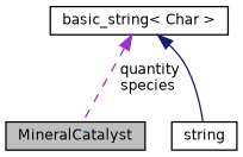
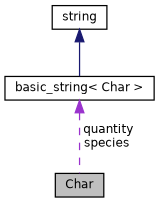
  digraph {
    node [color=black fillcolor=white fontname=Helvetica fontsize=10 shape=record style=filled]
    edge [dir=back fontname=Helvetica fontsize=10 labelfontname=Helvetica labelfontsize=10]
-   n1 [fillcolor=grey75 fontcolor=black height=0.2 label=MineralCatalyst width=0.4]
+   n1 [fillcolor=grey75 fontcolor=black height=0.2 label=Char width=0.4]
    n2 [height=0.2 label=string width=0.4]
    n3 [height=0.2 label="basic_string\< Char \>" width=0.4]
    n3 -> n1 [color=darkorchid3 label=" quantity\nspecies" style=dashed]
-   n3 -> n2 [color=midnightblue style=solid]
+   n2 -> n3 [color=midnightblue style=solid]
  }
